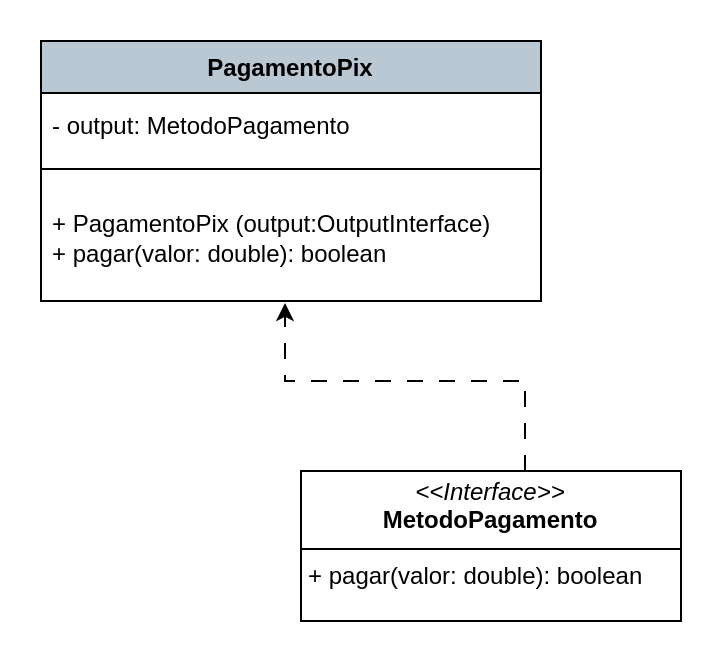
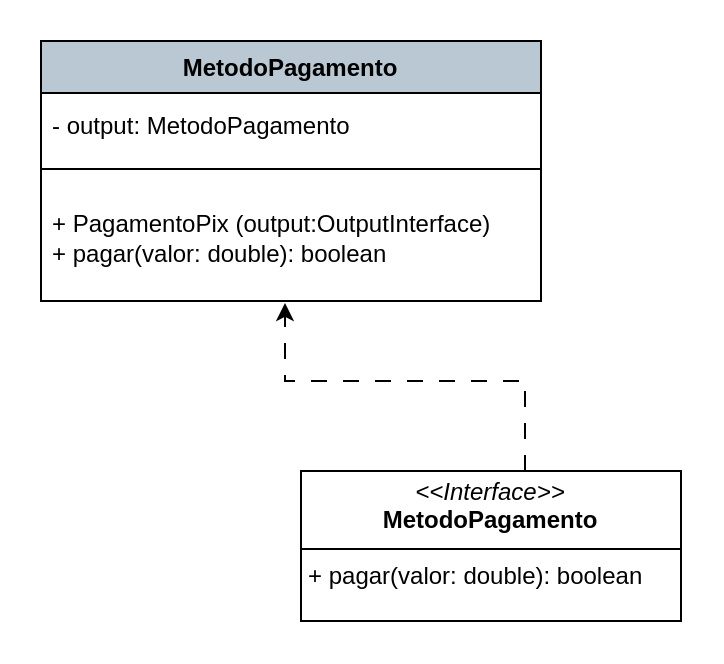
  <mxCell id="0" />
  <mxCell id="1" parent="0" />
- <mxCell id="2" value="PagamentoPix" style="swimlane;fontStyle=1;align=center;verticalAlign=top;childLayout=stackLayout;horizontal=1;startSize=26;horizontalStack=0;resizeParent=1;resizeParentMax=0;resizeLast=0;collapsible=1;marginBottom=0;whiteSpace=wrap;html=1;fillColor=#BAC8D3;" vertex="1" parent="1"><mxGeometry x="20" y="20" width="250" height="130" as="geometry" /></mxCell>
+ <mxCell id="2" value="MetodoPagamento" style="swimlane;fontStyle=1;align=center;verticalAlign=top;childLayout=stackLayout;horizontal=1;startSize=26;horizontalStack=0;resizeParent=1;resizeParentMax=0;resizeLast=0;collapsible=1;marginBottom=0;whiteSpace=wrap;html=1;fillColor=#BAC8D3;" vertex="1" parent="1"><mxGeometry x="20" y="20" width="250" height="130" as="geometry" /></mxCell>
  <mxCell id="3" value="- output: MetodoPagamento&amp;nbsp;&amp;nbsp;" style="text;strokeColor=none;fillColor=none;align=left;verticalAlign=middle;spacingLeft=4;spacingRight=4;overflow=hidden;rotatable=0;points=[[0,0.5],[1,0.5]];portConstraint=eastwest;whiteSpace=wrap;html=1;" vertex="1" parent="2"><mxGeometry y="26" width="250" height="34" as="geometry" /></mxCell>
  <mxCell id="4" value="" style="line;strokeWidth=1;fillColor=none;align=left;verticalAlign=middle;spacingTop=-1;spacingLeft=3;spacingRight=3;rotatable=0;labelPosition=right;points=[];portConstraint=eastwest;strokeColor=inherit;" vertex="1" parent="2"><mxGeometry y="60" width="250" height="8" as="geometry" /></mxCell>
  <mxCell id="5" value="&lt;div&gt;+ PagamentoPix (output:OutputInterface)&amp;nbsp;&lt;/div&gt;&lt;div&gt;+ pagar(valor: double): boolean&amp;nbsp; &amp;nbsp; &amp;nbsp; &amp;nbsp; &amp;nbsp;&lt;/div&gt;" style="text;strokeColor=none;fillColor=none;align=left;verticalAlign=middle;spacingLeft=4;spacingRight=4;overflow=hidden;rotatable=0;points=[[0,0.5],[1,0.5]];portConstraint=eastwest;whiteSpace=wrap;html=1;" vertex="1" parent="2"><mxGeometry y="68" width="250" height="62" as="geometry" /></mxCell>
  <mxCell id="6" value="&lt;p style=&quot;margin:0px;margin-top:4px;text-align:center;&quot;&gt;&lt;i&gt;&amp;lt;&amp;lt;Interface&amp;gt;&amp;gt;&lt;/i&gt;&lt;br&gt;&lt;b&gt;MetodoPagamento&lt;/b&gt;&lt;/p&gt;&lt;hr size=&quot;1&quot; style=&quot;border-style:solid;&quot;&gt;&lt;p style=&quot;margin:0px;margin-left:4px;&quot;&gt;+ pagar(valor: double): boolean &lt;br&gt;&lt;/p&gt;" style="verticalAlign=top;align=left;overflow=fill;html=1;whiteSpace=wrap;" vertex="1" parent="1"><mxGeometry x="150" y="235" width="190" height="75" as="geometry" /></mxCell>
  <mxCell id="7" style="edgeStyle=orthogonalEdgeStyle;rounded=0;orthogonalLoop=1;jettySize=auto;html=1;entryX=0.488;entryY=1.016;entryDx=0;entryDy=0;entryPerimeter=0;dashed=1;dashPattern=8 8;" edge="1" parent="1" source="6" target="5"><mxGeometry relative="1" as="geometry"><Array as="points"><mxPoint x="262" y="190" /><mxPoint x="142" y="190" /></Array></mxGeometry></mxCell>
